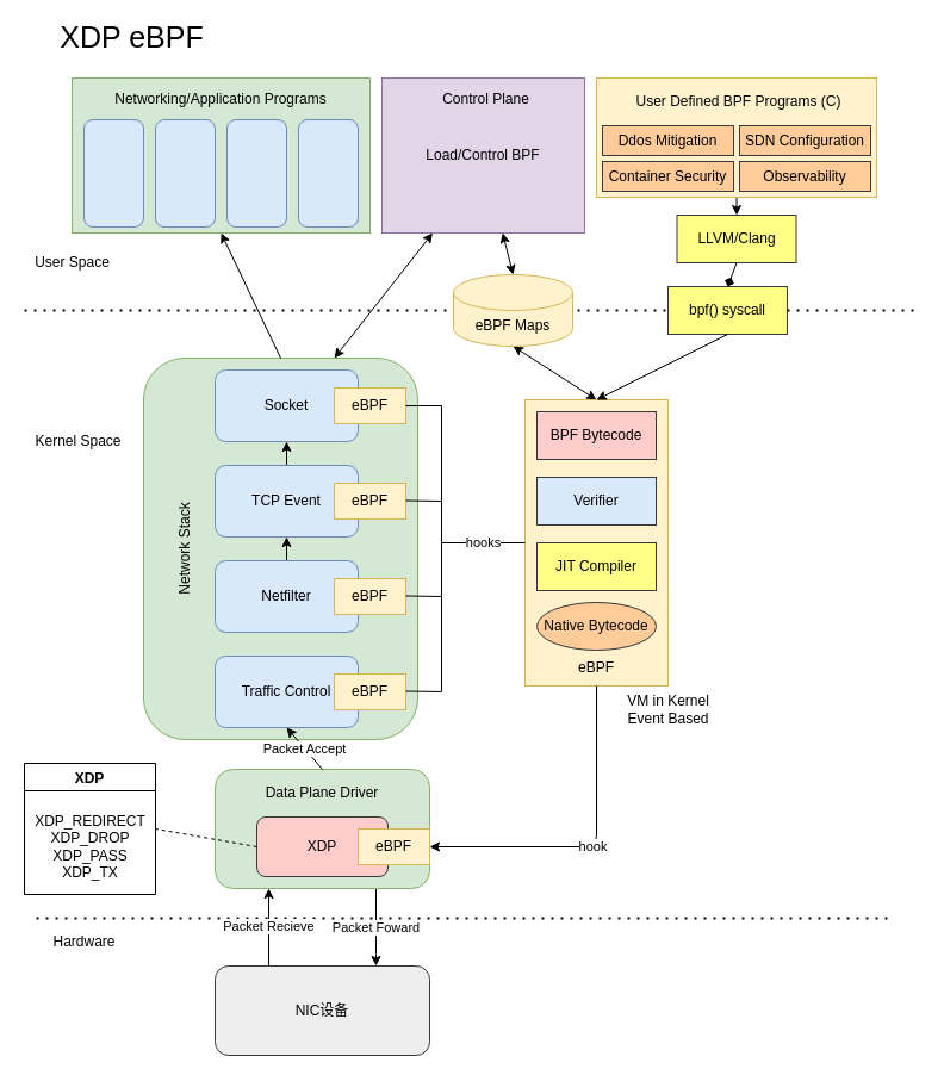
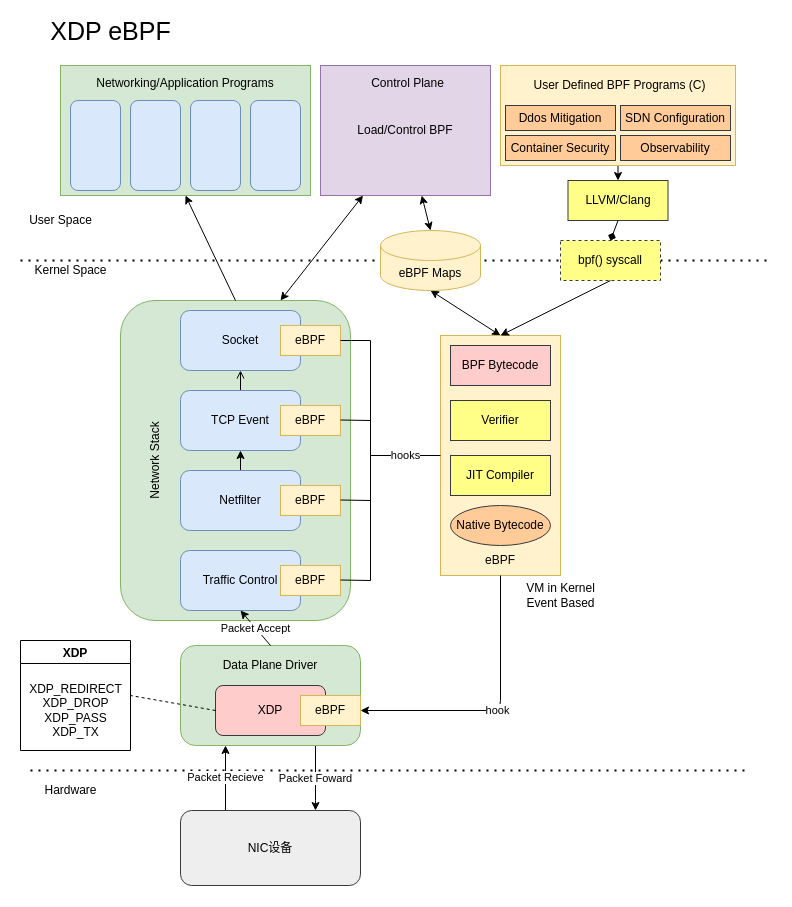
  <mxCell id="0" />
  <mxCell id="1" parent="0" />
  <mxCell id="2" value="" style="endArrow=none;dashed=1;html=1;dashPattern=1 3;strokeWidth=2;" parent="1" edge="1"><mxGeometry width="50" height="50" relative="1" as="geometry"><mxPoint x="20" y="260" as="sourcePoint" /><mxPoint x="770" y="260" as="targetPoint" /></mxGeometry></mxCell>
  <mxCell id="3" value="" style="rounded=1;whiteSpace=wrap;html=1;fillColor=#d5e8d4;strokeColor=#82b366;" parent="1" vertex="1"><mxGeometry x="120" y="300" width="230" height="320" as="geometry" /></mxCell>
  <mxCell id="4" value="" style="endArrow=none;dashed=1;html=1;dashPattern=1 3;strokeWidth=2;" parent="1" edge="1"><mxGeometry width="50" height="50" relative="1" as="geometry"><mxPoint x="30" y="770" as="sourcePoint" /><mxPoint x="750" y="770" as="targetPoint" /></mxGeometry></mxCell>
  <mxCell id="5" value="Packet Foward" style="edgeStyle=none;rounded=0;orthogonalLoop=1;jettySize=auto;html=1;exitX=0.75;exitY=1;exitDx=0;exitDy=0;startArrow=none;startFill=0;endArrow=classic;endFill=1;entryX=0.75;entryY=0;entryDx=0;entryDy=0;" parent="1" source="6" target="13" edge="1"><mxGeometry relative="1" as="geometry"><mxPoint x="315" y="839" as="targetPoint" /><Array as="points"><mxPoint x="315" y="800" /></Array></mxGeometry></mxCell>
  <mxCell id="6" value="" style="rounded=1;whiteSpace=wrap;html=1;fillColor=#d5e8d4;strokeColor=#82b366;" parent="1" vertex="1"><mxGeometry x="180" y="645" width="180" height="100" as="geometry" /></mxCell>
  <mxCell id="7" style="edgeStyle=none;rounded=0;orthogonalLoop=1;jettySize=auto;html=1;exitX=0.5;exitY=0;exitDx=0;exitDy=0;entryX=0.5;entryY=1;entryDx=0;entryDy=0;entryPerimeter=0;startArrow=classic;startFill=1;endArrow=classic;endFill=1;" parent="1" source="8" target="31" edge="1"><mxGeometry relative="1" as="geometry" /></mxCell>
  <mxCell id="8" value="" style="rounded=0;whiteSpace=wrap;html=1;fillColor=#fff2cc;strokeColor=#d6b656;" parent="1" vertex="1"><mxGeometry x="440" y="335" width="120" height="240" as="geometry" /></mxCell>
  <mxCell id="9" value="User Space" style="text;html=1;align=center;verticalAlign=middle;resizable=0;points=[];autosize=1;strokeColor=none;" parent="1" vertex="1"><mxGeometry x="20" y="210" width="80" height="20" as="geometry" /></mxCell>
- <mxCell id="10" value="Kernel Space&lt;br&gt;" style="text;html=1;align=center;verticalAlign=middle;resizable=0;points=[];autosize=1;strokeColor=none;" parent="1" vertex="1"><mxGeometry x="20" y="360" width="90" height="20" as="geometry" /></mxCell>
+ <mxCell id="10" value="Kernel Space&lt;br&gt;" style="text;html=1;align=center;verticalAlign=middle;resizable=0;points=[];autosize=1;strokeColor=none;" parent="1" vertex="1"><mxGeometry x="25" y="260" width="90" height="20" as="geometry" /></mxCell>
  <mxCell id="11" value="&lt;font style=&quot;font-size: 25px&quot;&gt;XDP eBPF&lt;/font&gt;" style="text;html=1;align=center;verticalAlign=middle;resizable=0;points=[];autosize=1;strokeColor=none;" parent="1" vertex="1"><mxGeometry x="40" y="20" width="140" height="20" as="geometry" /></mxCell>
  <mxCell id="12" value="Packet Recieve" style="edgeStyle=none;rounded=0;orthogonalLoop=1;jettySize=auto;html=1;exitX=0.25;exitY=0;exitDx=0;exitDy=0;entryX=0.25;entryY=1;entryDx=0;entryDy=0;startArrow=none;startFill=0;endArrow=classic;endFill=1;" parent="1" source="13" target="6" edge="1"><mxGeometry relative="1" as="geometry" /></mxCell>
  <mxCell id="13" value="NIC设备" style="rounded=1;whiteSpace=wrap;html=1;fillColor=#eeeeee;strokeColor=#36393d;" parent="1" vertex="1"><mxGeometry x="180" y="810" width="180" height="75" as="geometry" /></mxCell>
  <mxCell id="14" value="Hardware&lt;br&gt;" style="text;html=1;align=center;verticalAlign=middle;resizable=0;points=[];autosize=1;strokeColor=none;" parent="1" vertex="1"><mxGeometry x="35" y="780" width="70" height="20" as="geometry" /></mxCell>
  <mxCell id="15" value="Socket&lt;br&gt;" style="rounded=1;whiteSpace=wrap;html=1;fillColor=#dae8fc;strokeColor=#6c8ebf;" parent="1" vertex="1"><mxGeometry x="180" y="310" width="120" height="60" as="geometry" /></mxCell>
  <mxCell id="16" value="XDP" style="rounded=1;whiteSpace=wrap;html=1;fillColor=#ffcccc;strokeColor=#36393d;" parent="1" vertex="1"><mxGeometry x="215" y="685" width="110" height="50" as="geometry" /></mxCell>
  <mxCell id="17" value="Traffic Control" style="rounded=1;whiteSpace=wrap;html=1;fillColor=#dae8fc;strokeColor=#6c8ebf;" parent="1" vertex="1"><mxGeometry x="180" y="550" width="120" height="60" as="geometry" /></mxCell>
- <mxCell id="18" style="edgeStyle=none;rounded=0;orthogonalLoop=1;jettySize=auto;html=1;exitX=0.5;exitY=0;exitDx=0;exitDy=0;entryX=0.5;entryY=1;entryDx=0;entryDy=0;startArrow=none;startFill=0;endArrow=classic;endFill=1;" parent="1" source="19" target="15" edge="1"><mxGeometry relative="1" as="geometry" /></mxCell>
+ <mxCell id="18" style="edgeStyle=none;rounded=0;orthogonalLoop=1;jettySize=auto;html=1;exitX=0.5;exitY=0;exitDx=0;exitDy=0;entryX=0.5;entryY=1;entryDx=0;entryDy=0;startArrow=none;startFill=0;endArrow=open;endFill=1;" parent="1" source="19" target="15" edge="1"><mxGeometry relative="1" as="geometry" /></mxCell>
  <mxCell id="19" value="TCP Event&lt;br&gt;" style="rounded=1;whiteSpace=wrap;html=1;fillColor=#dae8fc;strokeColor=#6c8ebf;" parent="1" vertex="1"><mxGeometry x="180" y="390" width="120" height="60" as="geometry" /></mxCell>
  <mxCell id="20" style="edgeStyle=none;rounded=0;orthogonalLoop=1;jettySize=auto;html=1;exitX=0.5;exitY=0;exitDx=0;exitDy=0;entryX=0.5;entryY=1;entryDx=0;entryDy=0;startArrow=none;startFill=0;endArrow=classic;endFill=1;" parent="1" source="21" target="19" edge="1"><mxGeometry relative="1" as="geometry" /></mxCell>
  <mxCell id="21" value="Netfilter" style="rounded=1;whiteSpace=wrap;html=1;fillColor=#dae8fc;strokeColor=#6c8ebf;" parent="1" vertex="1"><mxGeometry x="180" y="470" width="120" height="60" as="geometry" /></mxCell>
  <mxCell id="22" style="edgeStyle=none;rounded=0;orthogonalLoop=1;jettySize=auto;html=1;exitX=0.5;exitY=1;exitDx=0;exitDy=0;entryX=0.5;entryY=0;entryDx=0;entryDy=0;startArrow=none;startFill=0;endArrow=classic;endFill=1;" parent="1" source="23" target="26" edge="1"><mxGeometry relative="1" as="geometry"><mxPoint x="710" y="175" as="targetPoint" /></mxGeometry></mxCell>
  <mxCell id="23" value="" style="rounded=0;whiteSpace=wrap;html=1;fillColor=#fff2cc;strokeColor=#d6b656;" parent="1" vertex="1"><mxGeometry x="500" y="65" width="235" height="100" as="geometry" /></mxCell>
- <mxCell id="24" value="Verifier" style="rounded=0;whiteSpace=wrap;html=1;fillColor=#dae8fc;strokeColor=#36393d;" parent="1" vertex="1"><mxGeometry x="450" y="400" width="100" height="40" as="geometry" /></mxCell>
+ <mxCell id="24" value="Verifier" style="rounded=0;whiteSpace=wrap;html=1;fillColor=#ffff88;strokeColor=#36393d;" parent="1" vertex="1"><mxGeometry x="450" y="400" width="100" height="40" as="geometry" /></mxCell>
  <mxCell id="25" value="JIT Compiler" style="rounded=0;whiteSpace=wrap;html=1;fillColor=#ffff88;strokeColor=#36393d;" parent="1" vertex="1"><mxGeometry x="450" y="455" width="100" height="40" as="geometry" /></mxCell>
  <mxCell id="26" value="LLVM/Clang" style="rounded=0;whiteSpace=wrap;html=1;fillColor=#ffff88;strokeColor=#36393d;" parent="1" vertex="1"><mxGeometry x="567.5" y="180" width="100" height="40" as="geometry" /></mxCell>
  <mxCell id="27" value="eBPF" style="text;html=1;strokeColor=none;fillColor=none;align=center;verticalAlign=middle;whiteSpace=wrap;rounded=0;" parent="1" vertex="1"><mxGeometry x="480" y="550" width="40" height="20" as="geometry" /></mxCell>
  <mxCell id="28" value="Data Plane Driver" style="text;html=1;strokeColor=none;fillColor=none;align=center;verticalAlign=middle;whiteSpace=wrap;rounded=0;" parent="1" vertex="1"><mxGeometry x="220" y="655" width="100" height="20" as="geometry" /></mxCell>
  <mxCell id="29" value="eBPF" style="rounded=0;whiteSpace=wrap;html=1;fillColor=#fff2cc;strokeColor=#d6b656;" parent="1" vertex="1"><mxGeometry x="280" y="565" width="60" height="30" as="geometry" /></mxCell>
  <mxCell id="30" value="eBPF" style="rounded=0;whiteSpace=wrap;html=1;fillColor=#fff2cc;strokeColor=#d6b656;" parent="1" vertex="1"><mxGeometry x="280" y="485" width="60" height="30" as="geometry" /></mxCell>
  <mxCell id="31" value="eBPF Maps" style="shape=cylinder3;whiteSpace=wrap;html=1;boundedLbl=1;backgroundOutline=1;size=15;fillColor=#fff2cc;strokeColor=#d6b656;" parent="1" vertex="1"><mxGeometry x="380" y="230" width="100" height="60" as="geometry" /></mxCell>
- <mxCell id="32" value="bpf() syscall" style="rounded=0;whiteSpace=wrap;html=1;fillColor=#ffff88;strokeColor=#36393d;" parent="1" vertex="1"><mxGeometry x="560" y="240" width="100" height="40" as="geometry" /></mxCell>
+ <mxCell id="32" value="bpf() syscall" style="rounded=0;whiteSpace=wrap;html=1;fillColor=#ffff88;strokeColor=#36393d;dashed=1;" parent="1" vertex="1"><mxGeometry x="560" y="240" width="100" height="40" as="geometry" /></mxCell>
  <mxCell id="33" value="BPF Bytecode" style="rounded=0;whiteSpace=wrap;html=1;fillColor=#ffcccc;strokeColor=#36393d;" parent="1" vertex="1"><mxGeometry x="450" y="345" width="100" height="40" as="geometry" /></mxCell>
  <mxCell id="34" value="eBPF" style="rounded=0;whiteSpace=wrap;html=1;fillColor=#fff2cc;strokeColor=#d6b656;" parent="1" vertex="1"><mxGeometry x="300" y="695" width="60" height="30" as="geometry" /></mxCell>
  <mxCell id="35" value="hook" style="endArrow=classic;html=1;exitX=0.5;exitY=1;exitDx=0;exitDy=0;entryX=1;entryY=0.5;entryDx=0;entryDy=0;" parent="1" source="8" target="34" edge="1"><mxGeometry width="50" height="50" relative="1" as="geometry"><mxPoint x="460" y="570" as="sourcePoint" /><mxPoint x="510" y="520" as="targetPoint" /><Array as="points"><mxPoint x="500" y="710" /></Array></mxGeometry></mxCell>
  <mxCell id="36" value="eBPF" style="rounded=0;whiteSpace=wrap;html=1;fillColor=#fff2cc;strokeColor=#d6b656;" parent="1" vertex="1"><mxGeometry x="280" y="405" width="60" height="30" as="geometry" /></mxCell>
  <mxCell id="37" value="eBPF" style="rounded=0;whiteSpace=wrap;html=1;fillColor=#fff2cc;strokeColor=#d6b656;" parent="1" vertex="1"><mxGeometry x="280" y="325" width="60" height="30" as="geometry" /></mxCell>
  <mxCell id="38" value="XDP" style="swimlane;" parent="1" vertex="1"><mxGeometry x="20" y="640" width="110" height="110" as="geometry" /></mxCell>
  <mxCell id="39" value="XDP_REDIRECT&lt;br&gt;XDP_DROP&lt;br&gt;XDP_PASS&lt;br&gt;XDP_TX" style="text;html=1;align=center;verticalAlign=middle;resizable=0;points=[];autosize=1;strokeColor=none;" parent="38" vertex="1"><mxGeometry y="40" width="110" height="60" as="geometry" /></mxCell>
  <mxCell id="40" value="" style="endArrow=none;startArrow=none;html=1;exitX=0;exitY=0.5;exitDx=0;exitDy=0;entryX=1;entryY=0.5;entryDx=0;entryDy=0;startFill=0;endFill=0;dashed=1;" parent="1" source="16" target="38" edge="1"><mxGeometry width="50" height="50" relative="1" as="geometry"><mxPoint x="310" y="750" as="sourcePoint" /><mxPoint x="360" y="700" as="targetPoint" /></mxGeometry></mxCell>
  <mxCell id="41" value="" style="endArrow=diamond;html=1;entryX=0.5;entryY=0;entryDx=0;entryDy=0;exitX=0.5;exitY=1;exitDx=0;exitDy=0;" parent="1" source="26" target="32" edge="1"><mxGeometry width="50" height="50" relative="1" as="geometry"><mxPoint x="530" y="310" as="sourcePoint" /><mxPoint x="410" y="480" as="targetPoint" /></mxGeometry></mxCell>
  <mxCell id="42" value="Native Bytecode" style="ellipse;whiteSpace=wrap;html=1;fillColor=#ffcc99;strokeColor=#36393d;" parent="1" vertex="1"><mxGeometry x="450" y="505" width="100" height="40" as="geometry" /></mxCell>
  <mxCell id="43" value="Packet Accept" style="endArrow=classic;html=1;exitX=0.5;exitY=0;exitDx=0;exitDy=0;entryX=0.5;entryY=1;entryDx=0;entryDy=0;" parent="1" source="6" target="17" edge="1"><mxGeometry width="50" height="50" relative="1" as="geometry"><mxPoint x="310" y="590" as="sourcePoint" /><mxPoint x="360" y="540" as="targetPoint" /></mxGeometry></mxCell>
  <mxCell id="44" value="" style="endArrow=classic;html=1;exitX=0.5;exitY=1;exitDx=0;exitDy=0;entryX=0.5;entryY=0;entryDx=0;entryDy=0;entryPerimeter=0;" parent="1" source="32" target="8" edge="1"><mxGeometry width="50" height="50" relative="1" as="geometry"><mxPoint x="310" y="550" as="sourcePoint" /><mxPoint x="360" y="500" as="targetPoint" /></mxGeometry></mxCell>
  <mxCell id="45" value="User Defined BPF Programs (C)" style="text;html=1;strokeColor=none;fillColor=none;align=center;verticalAlign=middle;whiteSpace=wrap;rounded=0;" parent="1" vertex="1"><mxGeometry x="510" y="75" width="219" height="20" as="geometry" /></mxCell>
  <mxCell id="46" value="Ddos Mitigation" style="rounded=0;whiteSpace=wrap;html=1;fillColor=#ffcc99;strokeColor=#36393d;" parent="1" vertex="1"><mxGeometry x="505" y="105" width="110" height="25" as="geometry" /></mxCell>
  <mxCell id="47" value="Container Security" style="rounded=0;whiteSpace=wrap;html=1;fillColor=#ffcc99;strokeColor=#36393d;" parent="1" vertex="1"><mxGeometry x="505" y="135" width="110" height="25" as="geometry" /></mxCell>
  <mxCell id="48" value="SDN Configuration" style="rounded=0;whiteSpace=wrap;html=1;fillColor=#ffcc99;strokeColor=#36393d;" parent="1" vertex="1"><mxGeometry x="620" y="105" width="110" height="25" as="geometry" /></mxCell>
  <mxCell id="49" value="Observability&lt;br&gt;" style="rounded=0;whiteSpace=wrap;html=1;fillColor=#ffcc99;strokeColor=#36393d;" parent="1" vertex="1"><mxGeometry x="620" y="135" width="110" height="25" as="geometry" /></mxCell>
  <mxCell id="50" value="VM in Kernel&lt;br&gt;Event Based" style="text;html=1;align=center;verticalAlign=middle;resizable=0;points=[];autosize=1;strokeColor=none;" parent="1" vertex="1"><mxGeometry x="520" y="580" width="80" height="30" as="geometry" /></mxCell>
  <mxCell id="51" value="Network Stack&lt;br&gt;" style="text;html=1;strokeColor=none;fillColor=none;align=center;verticalAlign=middle;whiteSpace=wrap;rounded=0;rotation=270;" parent="1" vertex="1"><mxGeometry x="105" y="450" width="100" height="20" as="geometry" /></mxCell>
  <mxCell id="52" value="" style="endArrow=none;html=1;exitX=1;exitY=0.5;exitDx=0;exitDy=0;" parent="1" source="37" edge="1"><mxGeometry width="50" height="50" relative="1" as="geometry"><mxPoint x="370" y="390" as="sourcePoint" /><mxPoint x="370" y="340" as="targetPoint" /></mxGeometry></mxCell>
  <mxCell id="53" value="" style="endArrow=none;html=1;exitX=1;exitY=0.5;exitDx=0;exitDy=0;" parent="1" edge="1"><mxGeometry width="50" height="50" relative="1" as="geometry"><mxPoint x="340" y="419.5" as="sourcePoint" /><mxPoint x="370" y="420" as="targetPoint" /></mxGeometry></mxCell>
  <mxCell id="54" value="" style="endArrow=none;html=1;exitX=1;exitY=0.5;exitDx=0;exitDy=0;" parent="1" edge="1"><mxGeometry width="50" height="50" relative="1" as="geometry"><mxPoint x="340" y="499.5" as="sourcePoint" /><mxPoint x="370" y="500" as="targetPoint" /></mxGeometry></mxCell>
  <mxCell id="55" value="" style="endArrow=none;html=1;exitX=1;exitY=0.5;exitDx=0;exitDy=0;" parent="1" edge="1"><mxGeometry width="50" height="50" relative="1" as="geometry"><mxPoint x="340" y="579.5" as="sourcePoint" /><mxPoint x="370" y="580" as="targetPoint" /></mxGeometry></mxCell>
  <mxCell id="56" value="" style="endArrow=none;html=1;fontFamily=Helvetica;fontSize=11;fontColor=#000000;align=center;strokeColor=#000000;" parent="1" edge="1"><mxGeometry width="50" height="50" relative="1" as="geometry"><mxPoint x="370" y="580" as="sourcePoint" /><mxPoint x="370" y="340" as="targetPoint" /></mxGeometry></mxCell>
  <mxCell id="57" value="hooks" style="endArrow=none;html=1;entryX=0;entryY=0.5;entryDx=0;entryDy=0;" parent="1" target="8" edge="1"><mxGeometry width="50" height="50" relative="1" as="geometry"><mxPoint x="370" y="455" as="sourcePoint" /><mxPoint x="340" y="480" as="targetPoint" /></mxGeometry></mxCell>
  <mxCell id="58" value="" style="rounded=0;whiteSpace=wrap;html=1;fillColor=#d5e8d4;strokeColor=#82b366;" vertex="1" parent="1"><mxGeometry x="60" y="65" width="250" height="130" as="geometry" /></mxCell>
  <mxCell id="59" value="Networking/Application Programs" style="text;html=1;strokeColor=none;fillColor=none;align=center;verticalAlign=middle;whiteSpace=wrap;rounded=0;" vertex="1" parent="1"><mxGeometry x="90" y="65" width="190" height="35" as="geometry" /></mxCell>
  <mxCell id="60" value="" style="rounded=1;whiteSpace=wrap;html=1;fillColor=#dae8fc;strokeColor=#6c8ebf;" vertex="1" parent="1"><mxGeometry x="190" y="100" width="50" height="90" as="geometry" /></mxCell>
  <mxCell id="61" value="" style="rounded=1;whiteSpace=wrap;html=1;fillColor=#dae8fc;strokeColor=#6c8ebf;" vertex="1" parent="1"><mxGeometry x="250" y="100" width="50" height="90" as="geometry" /></mxCell>
  <mxCell id="62" value="" style="rounded=1;whiteSpace=wrap;html=1;fillColor=#dae8fc;strokeColor=#6c8ebf;" vertex="1" parent="1"><mxGeometry x="130" y="100" width="50" height="90" as="geometry" /></mxCell>
  <mxCell id="63" value="" style="rounded=1;whiteSpace=wrap;html=1;fillColor=#dae8fc;strokeColor=#6c8ebf;" vertex="1" parent="1"><mxGeometry x="70" y="100" width="50" height="90" as="geometry" /></mxCell>
  <mxCell id="64" value="Load/Control BPF" style="rounded=0;whiteSpace=wrap;html=1;fillColor=#e1d5e7;strokeColor=#9673a6;" vertex="1" parent="1"><mxGeometry x="320" y="65" width="170" height="130" as="geometry" /></mxCell>
  <mxCell id="65" value="Control Plane" style="text;html=1;strokeColor=none;fillColor=none;align=center;verticalAlign=middle;whiteSpace=wrap;rounded=0;" vertex="1" parent="1"><mxGeometry x="360" y="72.5" width="95" height="20" as="geometry" /></mxCell>
  <mxCell id="66" value="" style="endArrow=classic;startArrow=classic;html=1;entryX=0.5;entryY=0;entryDx=0;entryDy=0;entryPerimeter=0;" edge="1" parent="1" source="64" target="31"><mxGeometry width="50" height="50" relative="1" as="geometry"><mxPoint x="340" y="260" as="sourcePoint" /><mxPoint x="390" y="210" as="targetPoint" /></mxGeometry></mxCell>
  <mxCell id="67" value="" style="endArrow=classic;startArrow=classic;html=1;entryX=0.25;entryY=1;entryDx=0;entryDy=0;" edge="1" parent="1" target="64"><mxGeometry width="50" height="50" relative="1" as="geometry"><mxPoint x="280" y="300" as="sourcePoint" /><mxPoint x="330" y="250" as="targetPoint" /></mxGeometry></mxCell>
  <mxCell id="68" value="" style="endArrow=classic;html=1;exitX=0.5;exitY=0;exitDx=0;exitDy=0;entryX=0.5;entryY=1;entryDx=0;entryDy=0;" edge="1" parent="1" source="3" target="58"><mxGeometry width="50" height="50" relative="1" as="geometry"><mxPoint x="200" y="310" as="sourcePoint" /><mxPoint x="250" y="260" as="targetPoint" /></mxGeometry></mxCell>
